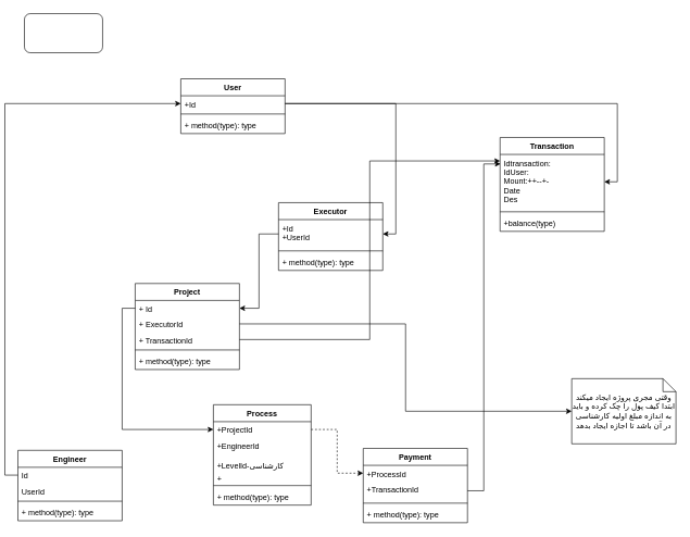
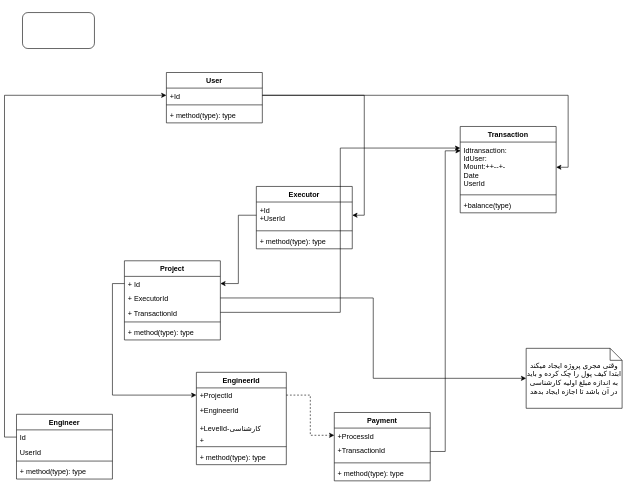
  <mxCell id="0" />
  <mxCell id="1" parent="0" />
  <mxCell id="2" value="Executor" style="swimlane;fontStyle=1;align=center;verticalAlign=top;childLayout=stackLayout;horizontal=1;startSize=26;horizontalStack=0;resizeParent=1;resizeParentMax=0;resizeLast=0;collapsible=1;marginBottom=0;" parent="1" vertex="1"><mxGeometry x="420" y="310" width="160" height="104" as="geometry" /></mxCell>
  <mxCell id="3" value="+Id&#10;+UserId" style="text;strokeColor=none;fillColor=none;align=left;verticalAlign=top;spacingLeft=4;spacingRight=4;overflow=hidden;rotatable=0;points=[[0,0.5],[1,0.5]];portConstraint=eastwest;" parent="2" vertex="1"><mxGeometry y="26" width="160" height="44" as="geometry" /></mxCell>
  <mxCell id="4" value="" style="line;strokeWidth=1;fillColor=none;align=left;verticalAlign=middle;spacingTop=-1;spacingLeft=3;spacingRight=3;rotatable=0;labelPosition=right;points=[];portConstraint=eastwest;" parent="2" vertex="1"><mxGeometry y="70" width="160" height="8" as="geometry" /></mxCell>
  <mxCell id="5" value="+ method(type): type" style="text;strokeColor=none;fillColor=none;align=left;verticalAlign=top;spacingLeft=4;spacingRight=4;overflow=hidden;rotatable=0;points=[[0,0.5],[1,0.5]];portConstraint=eastwest;" parent="2" vertex="1"><mxGeometry y="78" width="160" height="26" as="geometry" /></mxCell>
  <mxCell id="6" value="Project" style="swimlane;fontStyle=1;align=center;verticalAlign=top;childLayout=stackLayout;horizontal=1;startSize=26;horizontalStack=0;resizeParent=1;resizeParentMax=0;resizeLast=0;collapsible=1;marginBottom=0;" parent="1" vertex="1"><mxGeometry x="200" y="434" width="160" height="132" as="geometry" /></mxCell>
  <mxCell id="7" value="+ Id" style="text;strokeColor=none;fillColor=none;align=left;verticalAlign=top;spacingLeft=4;spacingRight=4;overflow=hidden;rotatable=0;points=[[0,0.5],[1,0.5]];portConstraint=eastwest;" parent="6" vertex="1"><mxGeometry y="26" width="160" height="24" as="geometry" /></mxCell>
  <mxCell id="8" value="+ ExecutorId" style="text;strokeColor=none;fillColor=none;align=left;verticalAlign=top;spacingLeft=4;spacingRight=4;overflow=hidden;rotatable=0;points=[[0,0.5],[1,0.5]];portConstraint=eastwest;" parent="6" vertex="1"><mxGeometry y="50" width="160" height="24" as="geometry" /></mxCell>
  <mxCell id="9" value="+ TransactionId" style="text;strokeColor=none;fillColor=none;align=left;verticalAlign=top;spacingLeft=4;spacingRight=4;overflow=hidden;rotatable=0;points=[[0,0.5],[1,0.5]];portConstraint=eastwest;" parent="6" vertex="1"><mxGeometry y="74" width="160" height="24" as="geometry" /></mxCell>
  <mxCell id="10" value="" style="line;strokeWidth=1;fillColor=none;align=left;verticalAlign=middle;spacingTop=-1;spacingLeft=3;spacingRight=3;rotatable=0;labelPosition=right;points=[];portConstraint=eastwest;" parent="6" vertex="1"><mxGeometry y="98" width="160" height="8" as="geometry" /></mxCell>
  <mxCell id="11" value="+ method(type): type" style="text;strokeColor=none;fillColor=none;align=left;verticalAlign=top;spacingLeft=4;spacingRight=4;overflow=hidden;rotatable=0;points=[[0,0.5],[1,0.5]];portConstraint=eastwest;" parent="6" vertex="1"><mxGeometry y="106" width="160" height="26" as="geometry" /></mxCell>
  <mxCell id="12" value="Payment" style="swimlane;fontStyle=1;align=center;verticalAlign=top;childLayout=stackLayout;horizontal=1;startSize=26;horizontalStack=0;resizeParent=1;resizeParentMax=0;resizeLast=0;collapsible=1;marginBottom=0;" parent="1" vertex="1"><mxGeometry x="550" y="687" width="160" height="114" as="geometry" /></mxCell>
  <mxCell id="13" value="+ProcessId" style="text;strokeColor=none;fillColor=none;align=left;verticalAlign=top;spacingLeft=4;spacingRight=4;overflow=hidden;rotatable=0;points=[[0,0.5],[1,0.5]];portConstraint=eastwest;" parent="12" vertex="1"><mxGeometry y="26" width="160" height="24" as="geometry" /></mxCell>
  <mxCell id="14" value="+TransactionId" style="text;strokeColor=none;fillColor=none;spacingLeft=4;spacingRight=4;overflow=hidden;rotatable=0;points=[[0,0.5],[1,0.5]];portConstraint=eastwest;fontSize=12;" parent="12" vertex="1"><mxGeometry y="50" width="160" height="30" as="geometry" /></mxCell>
  <mxCell id="15" value="" style="line;strokeWidth=1;fillColor=none;align=left;verticalAlign=middle;spacingTop=-1;spacingLeft=3;spacingRight=3;rotatable=0;labelPosition=right;points=[];portConstraint=eastwest;" parent="12" vertex="1"><mxGeometry y="80" width="160" height="8" as="geometry" /></mxCell>
  <mxCell id="16" value="+ method(type): type" style="text;strokeColor=none;fillColor=none;align=left;verticalAlign=top;spacingLeft=4;spacingRight=4;overflow=hidden;rotatable=0;points=[[0,0.5],[1,0.5]];portConstraint=eastwest;" parent="12" vertex="1"><mxGeometry y="88" width="160" height="26" as="geometry" /></mxCell>
- <mxCell id="17" value="Process" style="swimlane;fontStyle=1;align=center;verticalAlign=top;childLayout=stackLayout;horizontal=1;startSize=26;horizontalStack=0;resizeParent=1;resizeParentMax=0;resizeLast=0;collapsible=1;marginBottom=0;" parent="1" vertex="1"><mxGeometry x="320" y="620" width="150" height="154" as="geometry" /></mxCell>
+ <mxCell id="17" value="EngineerId" style="swimlane;fontStyle=1;align=center;verticalAlign=top;childLayout=stackLayout;horizontal=1;startSize=26;horizontalStack=0;resizeParent=1;resizeParentMax=0;resizeLast=0;collapsible=1;marginBottom=0;" parent="1" vertex="1"><mxGeometry x="320" y="620" width="150" height="154" as="geometry" /></mxCell>
  <mxCell id="18" value="+ProjectId" style="text;strokeColor=none;fillColor=none;align=left;verticalAlign=top;spacingLeft=4;spacingRight=4;overflow=hidden;rotatable=0;points=[[0,0.5],[1,0.5]];portConstraint=eastwest;" parent="17" vertex="1"><mxGeometry y="26" width="150" height="24" as="geometry" /></mxCell>
  <mxCell id="19" value="+EngineerId" style="text;strokeColor=none;fillColor=none;spacingLeft=4;spacingRight=4;overflow=hidden;rotatable=0;points=[[0,0.5],[1,0.5]];portConstraint=eastwest;fontSize=12;" parent="17" vertex="1"><mxGeometry y="50" width="150" height="30" as="geometry" /></mxCell>
  <mxCell id="20" value="+LevelId-کارشناسی" style="text;strokeColor=none;fillColor=none;spacingLeft=4;spacingRight=4;overflow=hidden;rotatable=0;points=[[0,0.5],[1,0.5]];portConstraint=eastwest;fontSize=12;" parent="17" vertex="1"><mxGeometry y="80" width="150" height="20" as="geometry" /></mxCell>
  <mxCell id="21" value="+" style="text;strokeColor=none;fillColor=none;spacingLeft=4;spacingRight=4;overflow=hidden;rotatable=0;points=[[0,0.5],[1,0.5]];portConstraint=eastwest;fontSize=12;" parent="17" vertex="1"><mxGeometry y="100" width="150" height="20" as="geometry" /></mxCell>
  <mxCell id="22" value="" style="line;strokeWidth=1;fillColor=none;align=left;verticalAlign=middle;spacingTop=-1;spacingLeft=3;spacingRight=3;rotatable=0;labelPosition=right;points=[];portConstraint=eastwest;" parent="17" vertex="1"><mxGeometry y="120" width="150" height="8" as="geometry" /></mxCell>
  <mxCell id="23" value="+ method(type): type" style="text;strokeColor=none;fillColor=none;align=left;verticalAlign=top;spacingLeft=4;spacingRight=4;overflow=hidden;rotatable=0;points=[[0,0.5],[1,0.5]];portConstraint=eastwest;" parent="17" vertex="1"><mxGeometry y="128" width="150" height="26" as="geometry" /></mxCell>
  <mxCell id="24" value="Engineer" style="swimlane;fontStyle=1;align=center;verticalAlign=top;childLayout=stackLayout;horizontal=1;startSize=26;horizontalStack=0;resizeParent=1;resizeParentMax=0;resizeLast=0;collapsible=1;marginBottom=0;" parent="1" vertex="1"><mxGeometry x="20" y="690" width="160" height="108" as="geometry" /></mxCell>
  <mxCell id="25" value="Id" style="text;strokeColor=none;fillColor=none;align=left;verticalAlign=top;spacingLeft=4;spacingRight=4;overflow=hidden;rotatable=0;points=[[0,0.5],[1,0.5]];portConstraint=eastwest;" parent="24" vertex="1"><mxGeometry y="26" width="160" height="24" as="geometry" /></mxCell>
  <mxCell id="26" value="UserId" style="text;strokeColor=none;fillColor=none;align=left;verticalAlign=top;spacingLeft=4;spacingRight=4;overflow=hidden;rotatable=0;points=[[0,0.5],[1,0.5]];portConstraint=eastwest;" parent="24" vertex="1"><mxGeometry y="50" width="160" height="24" as="geometry" /></mxCell>
  <mxCell id="27" value="" style="line;strokeWidth=1;fillColor=none;align=left;verticalAlign=middle;spacingTop=-1;spacingLeft=3;spacingRight=3;rotatable=0;labelPosition=right;points=[];portConstraint=eastwest;" parent="24" vertex="1"><mxGeometry y="74" width="160" height="8" as="geometry" /></mxCell>
  <mxCell id="28" value="+ method(type): type" style="text;strokeColor=none;fillColor=none;align=left;verticalAlign=top;spacingLeft=4;spacingRight=4;overflow=hidden;rotatable=0;points=[[0,0.5],[1,0.5]];portConstraint=eastwest;" parent="24" vertex="1"><mxGeometry y="82" width="160" height="26" as="geometry" /></mxCell>
  <mxCell id="29" value="Transaction" style="swimlane;fontStyle=1;align=center;verticalAlign=top;childLayout=stackLayout;horizontal=1;startSize=26;horizontalStack=0;resizeParent=1;resizeParentMax=0;resizeLast=0;collapsible=1;marginBottom=0;" parent="1" vertex="1"><mxGeometry x="760" y="210" width="160" height="144" as="geometry" /></mxCell>
- <mxCell id="30" value="Idtransaction:&#10;IdUser:&#10;Mount:++--+-&#10;Date&#10;Des" style="text;strokeColor=none;fillColor=none;align=left;verticalAlign=top;spacingLeft=4;spacingRight=4;overflow=hidden;rotatable=0;points=[[0,0.5],[1,0.5]];portConstraint=eastwest;" parent="29" vertex="1"><mxGeometry y="26" width="160" height="84" as="geometry" /></mxCell>
+ <mxCell id="30" value="Idtransaction:&#10;IdUser:&#10;Mount:++--+-&#10;Date&#10;UserId" style="text;strokeColor=none;fillColor=none;align=left;verticalAlign=top;spacingLeft=4;spacingRight=4;overflow=hidden;rotatable=0;points=[[0,0.5],[1,0.5]];portConstraint=eastwest;" parent="29" vertex="1"><mxGeometry y="26" width="160" height="84" as="geometry" /></mxCell>
  <mxCell id="31" value="" style="line;strokeWidth=1;fillColor=none;align=left;verticalAlign=middle;spacingTop=-1;spacingLeft=3;spacingRight=3;rotatable=0;labelPosition=right;points=[];portConstraint=eastwest;" parent="29" vertex="1"><mxGeometry y="110" width="160" height="8" as="geometry" /></mxCell>
  <mxCell id="32" value="+balance(type)" style="text;strokeColor=none;fillColor=none;align=left;verticalAlign=top;spacingLeft=4;spacingRight=4;overflow=hidden;rotatable=0;points=[[0,0.5],[1,0.5]];portConstraint=eastwest;" parent="29" vertex="1"><mxGeometry y="118" width="160" height="26" as="geometry" /></mxCell>
  <mxCell id="33" style="edgeStyle=orthogonalEdgeStyle;rounded=0;orthogonalLoop=1;jettySize=auto;html=1;entryX=1;entryY=0.5;entryDx=0;entryDy=0;" parent="1" source="3" target="7" edge="1"><mxGeometry relative="1" as="geometry" /></mxCell>
  <mxCell id="34" style="edgeStyle=orthogonalEdgeStyle;rounded=0;orthogonalLoop=1;jettySize=auto;html=1;entryX=1;entryY=0.5;entryDx=0;entryDy=0;exitX=1;exitY=0.5;exitDx=0;exitDy=0;" parent="1" source="36" target="30" edge="1"><mxGeometry relative="1" as="geometry"><mxPoint x="911.6" y="470" as="targetPoint" /></mxGeometry></mxCell>
  <mxCell id="35" value="User" style="swimlane;fontStyle=1;align=center;verticalAlign=top;childLayout=stackLayout;horizontal=1;startSize=26;horizontalStack=0;resizeParent=1;resizeParentMax=0;resizeLast=0;collapsible=1;marginBottom=0;" parent="1" vertex="1"><mxGeometry x="270" y="120" width="160" height="84" as="geometry" /></mxCell>
  <mxCell id="36" value="+Id" style="text;strokeColor=none;fillColor=none;align=left;verticalAlign=top;spacingLeft=4;spacingRight=4;overflow=hidden;rotatable=0;points=[[0,0.5],[1,0.5]];portConstraint=eastwest;" parent="35" vertex="1"><mxGeometry y="26" width="160" height="24" as="geometry" /></mxCell>
  <mxCell id="37" value="" style="line;strokeWidth=1;fillColor=none;align=left;verticalAlign=middle;spacingTop=-1;spacingLeft=3;spacingRight=3;rotatable=0;labelPosition=right;points=[];portConstraint=eastwest;" parent="35" vertex="1"><mxGeometry y="50" width="160" height="8" as="geometry" /></mxCell>
  <mxCell id="38" value="+ method(type): type" style="text;strokeColor=none;fillColor=none;align=left;verticalAlign=top;spacingLeft=4;spacingRight=4;overflow=hidden;rotatable=0;points=[[0,0.5],[1,0.5]];portConstraint=eastwest;" parent="35" vertex="1"><mxGeometry y="58" width="160" height="26" as="geometry" /></mxCell>
  <mxCell id="39" style="edgeStyle=orthogonalEdgeStyle;rounded=0;orthogonalLoop=1;jettySize=auto;html=1;entryX=1;entryY=0.5;entryDx=0;entryDy=0;" parent="1" source="36" target="3" edge="1"><mxGeometry relative="1" as="geometry" /></mxCell>
  <mxCell id="40" style="edgeStyle=orthogonalEdgeStyle;rounded=0;orthogonalLoop=1;jettySize=auto;html=1;dashed=1;" parent="1" source="18" target="13" edge="1"><mxGeometry relative="1" as="geometry" /></mxCell>
  <mxCell id="41" style="edgeStyle=orthogonalEdgeStyle;rounded=0;orthogonalLoop=1;jettySize=auto;html=1;entryX=0.005;entryY=0.174;entryDx=0;entryDy=0;entryPerimeter=0;" parent="1" source="14" target="30" edge="1"><mxGeometry relative="1" as="geometry" /></mxCell>
  <mxCell id="42" style="edgeStyle=orthogonalEdgeStyle;rounded=0;orthogonalLoop=1;jettySize=auto;html=1;entryX=0;entryY=0.5;entryDx=0;entryDy=0;exitX=0;exitY=0.5;exitDx=0;exitDy=0;" parent="1" source="7" target="18" edge="1"><mxGeometry relative="1" as="geometry" /></mxCell>
  <mxCell id="43" style="edgeStyle=orthogonalEdgeStyle;rounded=0;orthogonalLoop=1;jettySize=auto;html=1;entryX=0;entryY=0.5;entryDx=0;entryDy=0;exitX=0;exitY=0.5;exitDx=0;exitDy=0;" parent="1" source="25" target="36" edge="1"><mxGeometry relative="1" as="geometry"><mxPoint x="10" y="710" as="sourcePoint" /></mxGeometry></mxCell>
  <mxCell id="44" value="وقتی مجری پروژه ایجاد میکند ابتدا کیف پول را چک کرده و باید به اندازه مبلغ اولیه کارشناسی در آن باشد تا اجازه ایجاد بدهد" style="shape=note;size=20;whiteSpace=wrap;html=1;" parent="1" vertex="1"><mxGeometry x="870" y="580" width="160" height="100" as="geometry" /></mxCell>
  <mxCell id="45" style="edgeStyle=orthogonalEdgeStyle;rounded=0;orthogonalLoop=1;jettySize=auto;html=1;entryX=0;entryY=0.5;entryDx=0;entryDy=0;entryPerimeter=0;" parent="1" source="8" target="44" edge="1"><mxGeometry relative="1" as="geometry" /></mxCell>
  <mxCell id="46" value="" style="rounded=1;whiteSpace=wrap;html=1;" parent="1" vertex="1"><mxGeometry x="30" y="20" width="120" height="60" as="geometry" /></mxCell>
  <mxCell id="47" style="edgeStyle=orthogonalEdgeStyle;rounded=0;orthogonalLoop=1;jettySize=auto;html=1;entryX=0;entryY=0.25;entryDx=0;entryDy=0;" edge="1" parent="1" source="9" target="29"><mxGeometry relative="1" as="geometry" /></mxCell>
